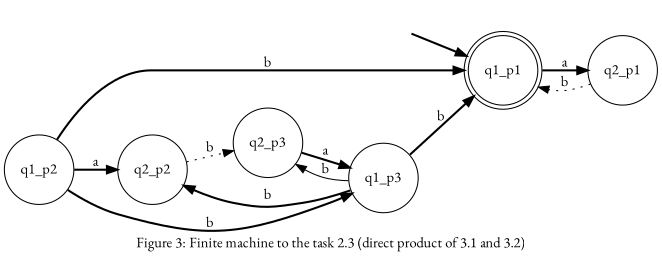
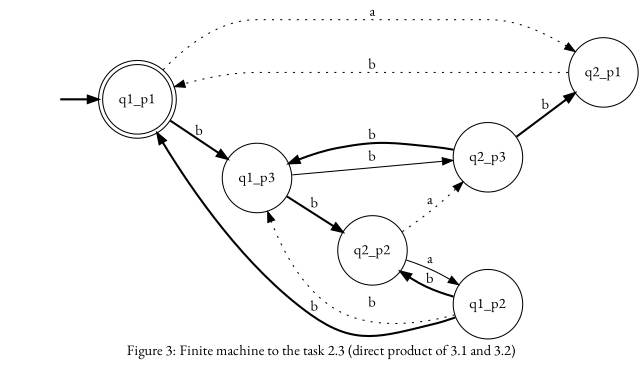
  digraph {
    fontname="EB Garamond"
    label="Figure 3: Finite machine to the task 2.3 (direct product of 3.1 and 3.2)"
    rankdir=LR
    node [fontname="EB Garamond" shape=circle]
    edge [fontname="EB Garamond" style=bold]
    "" [shape=none]
    q1_p1 [shape=doublecircle]
    q2_p1
    q1_p2
    q2_p2
    q1_p3
    q2_p3
    "" -> q1_p1
-   q1_p1 -> q2_p1 [label=a]
+   q1_p1 -> q2_p1 [label=a style=dotted]
    q2_p1 -> q1_p1 [label=b style=dotted]
    q1_p2 -> q1_p1 [label=b]
-   q1_p2 -> q2_p2 [label=a]
-   q1_p2 -> q1_p3 [label=b]
-   q2_p2 -> q2_p3 [label=b style=dotted]
-   q1_p3 -> q1_p1 [label=b]
+   q1_p2 -> q2_p2 [label=b]
+   q1_p2 -> q1_p3 [label=b style=dotted]
+   q2_p2 -> q1_p2 [label=a style=solid]
+   q2_p2 -> q2_p3 [label=a style=dotted]
+   q1_p1 -> q1_p3 [label=b]
    q1_p3 -> q2_p2 [label=b]
    q1_p3 -> q2_p3 [label=b style=solid]
-   q2_p3 -> q1_p3 [label=a]
+   q2_p3 -> q2_p1 [label=b]
+   q2_p3 -> q1_p3 [label=b]
  }
